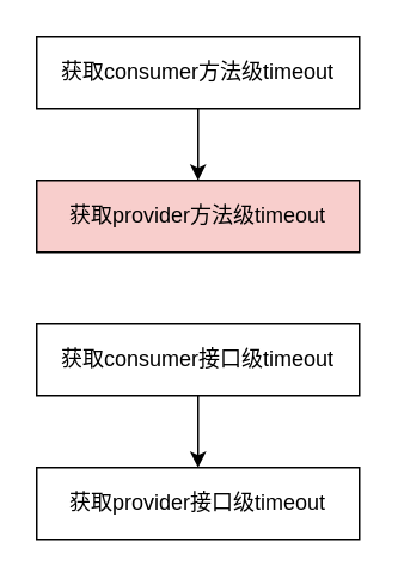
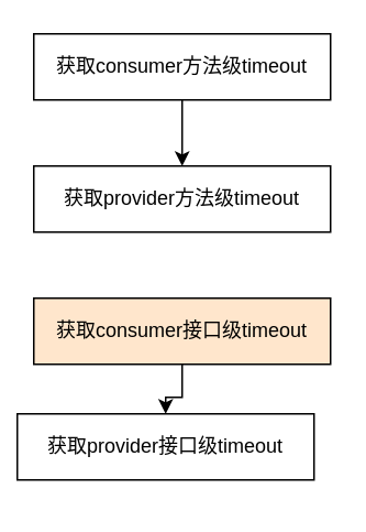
  <mxCell id="0" />
  <mxCell id="1" parent="0" />
  <mxCell id="2" style="edgeStyle=orthogonalEdgeStyle;rounded=0;orthogonalLoop=1;jettySize=auto;html=1;exitX=0.5;exitY=1;exitDx=0;exitDy=0;entryX=0.5;entryY=0;entryDx=0;entryDy=0;" edge="1" parent="1" source="3" target="4"><mxGeometry relative="1" as="geometry" /></mxCell>
  <mxCell id="3" value="获取consumer方法级timeout" style="rounded=0;whiteSpace=wrap;html=1;" vertex="1" parent="1"><mxGeometry x="20" y="20" width="180" height="40" as="geometry" /></mxCell>
- <mxCell id="4" value="获取provider方法级timeout" style="rounded=0;whiteSpace=wrap;html=1;fillColor=#f8cecc;" vertex="1" parent="1"><mxGeometry x="20" y="100" width="180" height="40" as="geometry" /></mxCell>
- <mxCell id="5" value="获取provider接口级timeout" style="rounded=0;whiteSpace=wrap;html=1;" vertex="1" parent="1"><mxGeometry x="20" y="260" width="180" height="40" as="geometry" /></mxCell>
+ <mxCell id="4" value="获取provider方法级timeout" style="rounded=0;whiteSpace=wrap;html=1;" vertex="1" parent="1"><mxGeometry x="20" y="100" width="180" height="40" as="geometry" /></mxCell>
+ <mxCell id="5" value="获取provider接口级timeout" style="rounded=0;whiteSpace=wrap;html=1;" vertex="1" parent="1"><mxGeometry x="10" y="250" width="180" height="40" as="geometry" /></mxCell>
  <mxCell id="6" style="edgeStyle=orthogonalEdgeStyle;rounded=0;orthogonalLoop=1;jettySize=auto;html=1;exitX=0.5;exitY=1;exitDx=0;exitDy=0;" edge="1" parent="1" source="7" target="5"><mxGeometry relative="1" as="geometry" /></mxCell>
- <mxCell id="7" value="获取consumer接口级timeout" style="rounded=0;whiteSpace=wrap;html=1;" vertex="1" parent="1"><mxGeometry x="20" y="180" width="180" height="40" as="geometry" /></mxCell>
+ <mxCell id="7" value="获取consumer接口级timeout" style="rounded=0;whiteSpace=wrap;html=1;fillColor=#ffe6cc;" vertex="1" parent="1"><mxGeometry x="20" y="180" width="180" height="40" as="geometry" /></mxCell>
